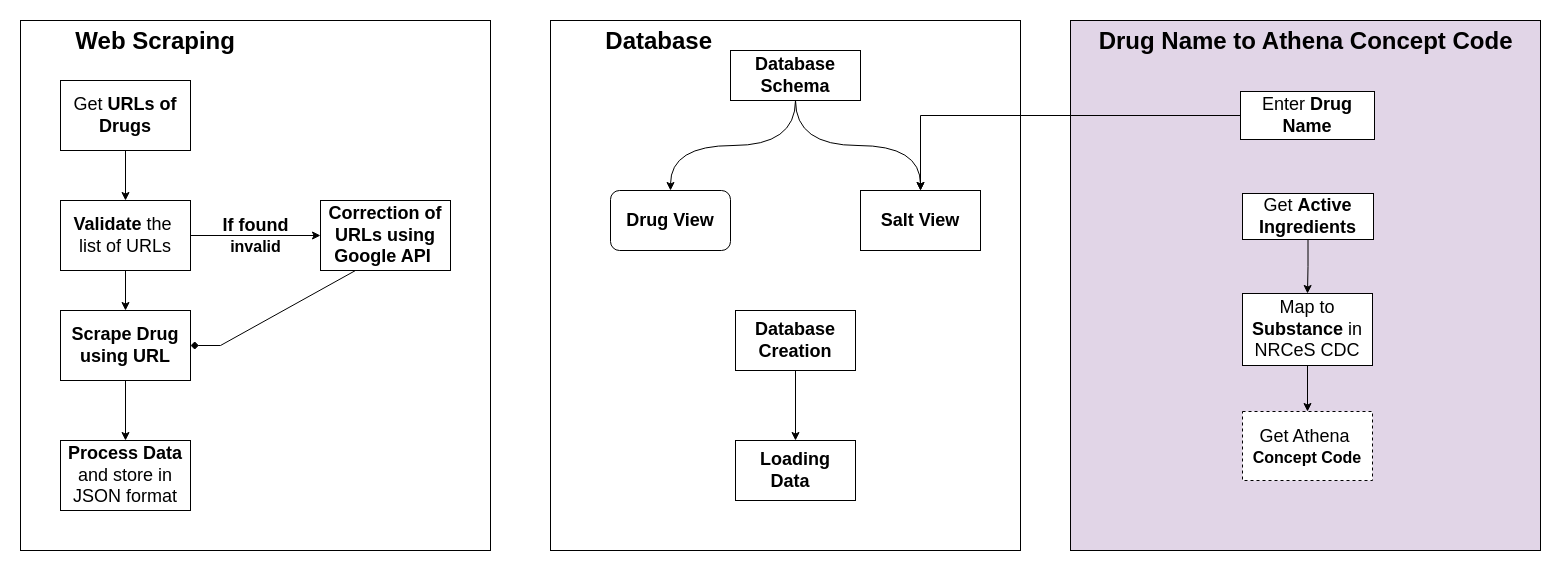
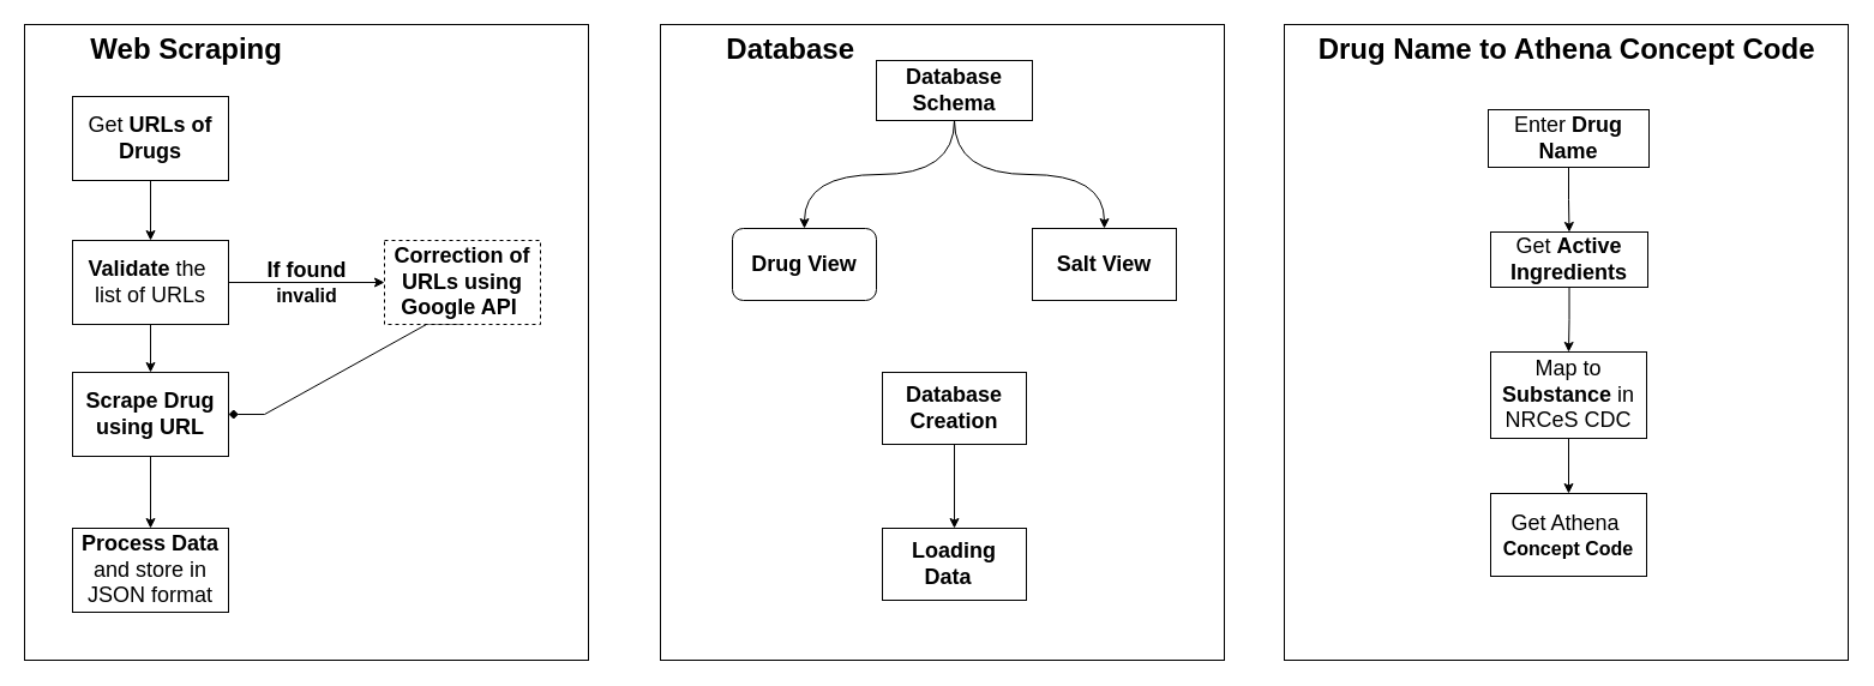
  <mxCell id="0" />
  <mxCell id="1" parent="0" />
  <mxCell id="2" value="&lt;font style=&quot;font-size: 24px;&quot;&gt;&lt;b style=&quot;&quot;&gt;&lt;span style=&quot;white-space: pre;&quot;&gt;&#09;&lt;/span&gt;Web Scraping&lt;/b&gt;&lt;/font&gt;" style="html=1;whiteSpace=wrap;align=left;verticalAlign=top;" parent="1" vertex="1"><mxGeometry x="20" y="20" width="470" height="530" as="geometry" /></mxCell>
  <mxCell id="3" style="edgeStyle=orthogonalEdgeStyle;rounded=0;orthogonalLoop=1;jettySize=auto;html=1;entryX=0.5;entryY=0;entryDx=0;entryDy=0;exitX=0.454;exitY=1;exitDx=0;exitDy=0;exitPerimeter=0;" parent="1" source="4" target="9" edge="1"><mxGeometry relative="1" as="geometry"><mxPoint x="370" y="105" as="targetPoint" /><Array as="points"><mxPoint x="125" y="140" /></Array></mxGeometry></mxCell>
  <mxCell id="4" value="&lt;font style=&quot;font-size: 18px;&quot;&gt;Get &lt;b&gt;URLs of Drugs&lt;/b&gt;&lt;/font&gt;" style="html=1;whiteSpace=wrap;" parent="1" vertex="1"><mxGeometry x="60" y="80" width="130" height="70" as="geometry" /></mxCell>
  <mxCell id="5" style="edgeStyle=orthogonalEdgeStyle;rounded=0;orthogonalLoop=1;jettySize=auto;html=1;exitX=0.5;exitY=1;exitDx=0;exitDy=0;entryX=0.5;entryY=0;entryDx=0;entryDy=0;" parent="1" source="6" target="10" edge="1"><mxGeometry relative="1" as="geometry" /></mxCell>
  <mxCell id="6" value="&lt;b&gt;&lt;font style=&quot;font-size: 18px;&quot;&gt;Scrape Drug using URL&lt;/font&gt;&lt;/b&gt;" style="html=1;whiteSpace=wrap;" parent="1" vertex="1"><mxGeometry x="60" y="310" width="130" height="70" as="geometry" /></mxCell>
  <mxCell id="7" style="edgeStyle=orthogonalEdgeStyle;rounded=0;orthogonalLoop=1;jettySize=auto;html=1;exitX=0.5;exitY=1;exitDx=0;exitDy=0;" parent="1" source="9" target="6" edge="1"><mxGeometry relative="1" as="geometry" /></mxCell>
  <mxCell id="8" style="edgeStyle=orthogonalEdgeStyle;rounded=0;orthogonalLoop=1;jettySize=auto;html=1;entryX=0;entryY=0.5;entryDx=0;entryDy=0;exitX=1;exitY=0.5;exitDx=0;exitDy=0;" parent="1" source="9" target="12" edge="1"><mxGeometry relative="1" as="geometry" /></mxCell>
  <mxCell id="9" value="&lt;font style=&quot;font-size: 18px;&quot;&gt;&lt;b style=&quot;&quot;&gt;Validate&lt;/b&gt; the&amp;nbsp;&lt;/font&gt;&lt;div&gt;&lt;font style=&quot;font-size: 18px;&quot;&gt;list of URLs&lt;/font&gt;&lt;/div&gt;" style="html=1;whiteSpace=wrap;" parent="1" vertex="1"><mxGeometry x="60" y="200" width="130" height="70" as="geometry" /></mxCell>
  <mxCell id="10" value="&lt;font style=&quot;font-size: 18px;&quot;&gt;&lt;b&gt;Process Data &lt;/b&gt;and store in JSON format&lt;/font&gt;" style="html=1;whiteSpace=wrap;" parent="1" vertex="1"><mxGeometry x="60" y="440" width="130" height="70" as="geometry" /></mxCell>
  <mxCell id="11" style="edgeStyle=entityRelationEdgeStyle;rounded=0;orthogonalLoop=1;jettySize=auto;html=1;exitX=0.5;exitY=1;exitDx=0;exitDy=0;endArrow=diamond;" edge="1" parent="1" source="12" target="6"><mxGeometry relative="1" as="geometry"><mxPoint x="385" y="280" as="sourcePoint" /><mxPoint x="190" y="355" as="targetPoint" /><Array as="points"><mxPoint x="370" y="300" /><mxPoint x="420" y="320" /><mxPoint x="180" y="353" /><mxPoint x="310" y="310" /><mxPoint x="330" y="310" /></Array></mxGeometry></mxCell>
- <mxCell id="12" value="&lt;b&gt;&lt;font style=&quot;font-size: 18px;&quot;&gt;Correction of URLs using Google API&amp;nbsp;&lt;/font&gt;&lt;/b&gt;" style="html=1;whiteSpace=wrap;" parent="1" vertex="1"><mxGeometry x="320" y="200" width="130" height="70" as="geometry" /></mxCell>
+ <mxCell id="12" value="&lt;b&gt;&lt;font style=&quot;font-size: 18px;&quot;&gt;Correction of URLs using Google API&amp;nbsp;&lt;/font&gt;&lt;/b&gt;" style="html=1;whiteSpace=wrap;dashed=1;" parent="1" vertex="1"><mxGeometry x="320" y="200" width="130" height="70" as="geometry" /></mxCell>
  <mxCell id="13" value="&lt;font style=&quot;font-size: 24px;&quot;&gt;&lt;b style=&quot;&quot;&gt;&lt;span style=&quot;white-space: pre;&quot;&gt;&#09;&lt;/span&gt;Database&lt;/b&gt;&lt;/font&gt;" style="html=1;whiteSpace=wrap;align=left;verticalAlign=top;" parent="1" vertex="1"><mxGeometry x="550" y="20" width="470" height="530" as="geometry" /></mxCell>
- <mxCell id="14" value="&lt;b&gt;&lt;font style=&quot;font-size: 24px;&quot;&gt;&amp;nbsp; &amp;nbsp; Drug Name to Athena Concept Code&lt;/font&gt;&lt;/b&gt;" style="html=1;whiteSpace=wrap;align=left;verticalAlign=top;fillColor=#e1d5e7;" parent="1" vertex="1"><mxGeometry x="1070" y="20" width="470" height="530" as="geometry" /></mxCell>
+ <mxCell id="14" value="&lt;b&gt;&lt;font style=&quot;font-size: 24px;&quot;&gt;&amp;nbsp; &amp;nbsp; Drug Name to Athena Concept Code&lt;/font&gt;&lt;/b&gt;" style="html=1;whiteSpace=wrap;align=left;verticalAlign=top;" parent="1" vertex="1"><mxGeometry x="1070" y="20" width="470" height="530" as="geometry" /></mxCell>
  <mxCell id="15" value="" style="edgeStyle=orthogonalEdgeStyle;rounded=0;orthogonalLoop=1;jettySize=auto;html=1;curved=1;" parent="1" source="17" target="18" edge="1"><mxGeometry relative="1" as="geometry" /></mxCell>
  <mxCell id="16" style="edgeStyle=orthogonalEdgeStyle;rounded=0;orthogonalLoop=1;jettySize=auto;html=1;entryX=0.5;entryY=0;entryDx=0;entryDy=0;curved=1;" parent="1" source="17" target="19" edge="1"><mxGeometry relative="1" as="geometry" /></mxCell>
  <mxCell id="17" value="&lt;b&gt;&lt;font style=&quot;font-size: 18px;&quot;&gt;Database Schema&lt;/font&gt;&lt;/b&gt;" style="html=1;whiteSpace=wrap;" parent="1" vertex="1"><mxGeometry x="730" y="50" width="130" height="50" as="geometry" /></mxCell>
  <mxCell id="18" value="&lt;b&gt;&lt;font style=&quot;font-size: 18px;&quot;&gt;Drug View&lt;/font&gt;&lt;/b&gt;" style="whiteSpace=wrap;html=1;rounded=1;" parent="1" vertex="1"><mxGeometry x="610" y="190" width="120" height="60" as="geometry" /></mxCell>
  <mxCell id="19" value="&lt;b&gt;&lt;font style=&quot;font-size: 18px;&quot;&gt;Salt View&lt;/font&gt;&lt;/b&gt;" style="whiteSpace=wrap;html=1;" parent="1" vertex="1"><mxGeometry x="860" y="190" width="120" height="60" as="geometry" /></mxCell>
  <mxCell id="20" value="" style="edgeStyle=orthogonalEdgeStyle;rounded=0;orthogonalLoop=1;jettySize=auto;html=1;" parent="1" source="21" target="22" edge="1"><mxGeometry relative="1" as="geometry" /></mxCell>
  <mxCell id="21" value="&lt;b&gt;&lt;font style=&quot;font-size: 18px;&quot;&gt;Database Creation&lt;/font&gt;&lt;/b&gt;" style="whiteSpace=wrap;html=1;" parent="1" vertex="1"><mxGeometry x="735" y="310" width="120" height="60" as="geometry" /></mxCell>
  <mxCell id="22" value="&lt;div&gt;&lt;font style=&quot;font-size: 18px;&quot;&gt;&lt;span style=&quot;background-color: initial;&quot;&gt;&lt;b&gt;Loading Data&lt;/b&gt;&amp;nbsp;&amp;nbsp;&lt;/span&gt;&lt;/font&gt;&lt;/div&gt;" style="whiteSpace=wrap;html=1;" parent="1" vertex="1"><mxGeometry x="735" y="440" width="120" height="60" as="geometry" /></mxCell>
- <mxCell id="23" value="" style="edgeStyle=orthogonalEdgeStyle;rounded=0;orthogonalLoop=1;jettySize=auto;html=1;" parent="1" source="24" target="19" edge="1"><mxGeometry relative="1" as="geometry"><mxPoint x="1305" y="180" as="targetPoint" /></mxGeometry></mxCell>
+ <mxCell id="23" value="" style="edgeStyle=orthogonalEdgeStyle;rounded=0;orthogonalLoop=1;jettySize=auto;html=1;" parent="1" source="24" target="26" edge="1"><mxGeometry relative="1" as="geometry"><mxPoint x="1305" y="180" as="targetPoint" /></mxGeometry></mxCell>
  <mxCell id="24" value="&lt;font style=&quot;font-size: 18px;&quot;&gt;Enter&lt;b&gt; Drug Name&lt;/b&gt;&lt;/font&gt;" style="html=1;whiteSpace=wrap;" parent="1" vertex="1"><mxGeometry x="1240" y="91" width="134" height="48" as="geometry" /></mxCell>
  <mxCell id="25" style="edgeStyle=orthogonalEdgeStyle;rounded=0;orthogonalLoop=1;jettySize=auto;html=1;" parent="1" source="26" target="28" edge="1"><mxGeometry relative="1" as="geometry" /></mxCell>
  <mxCell id="26" value="&lt;font style=&quot;font-size: 18px;&quot;&gt;Get &lt;b&gt;Active Ingredients&lt;/b&gt;&lt;/font&gt;" style="html=1;whiteSpace=wrap;" parent="1" vertex="1"><mxGeometry x="1242" y="193" width="131" height="46" as="geometry" /></mxCell>
  <mxCell id="27" style="edgeStyle=orthogonalEdgeStyle;rounded=0;orthogonalLoop=1;jettySize=auto;html=1;entryX=0.5;entryY=0;entryDx=0;entryDy=0;" parent="1" source="28" target="30" edge="1"><mxGeometry relative="1" as="geometry" /></mxCell>
  <mxCell id="28" value="&lt;font style=&quot;font-size: 18px;&quot;&gt;Map to &lt;b&gt;Substance&lt;/b&gt; in NRCeS CDC&lt;/font&gt;" style="html=1;whiteSpace=wrap;" parent="1" vertex="1"><mxGeometry x="1242" y="293" width="130" height="72" as="geometry" /></mxCell>
  <mxCell id="29" value="&lt;b&gt;&lt;font style=&quot;font-size: 18px;&quot;&gt;If found&lt;/font&gt;&lt;/b&gt;&lt;div&gt;&lt;b&gt;&lt;font size=&quot;3&quot;&gt;invalid&lt;/font&gt;&lt;/b&gt;&lt;/div&gt;" style="text;html=1;align=center;verticalAlign=middle;whiteSpace=wrap;rounded=0;" parent="1" vertex="1"><mxGeometry x="217.5" y="220" width="75" height="30" as="geometry" /></mxCell>
- <mxCell id="30" value="&lt;font style=&quot;font-size: 18px;&quot;&gt;Get Athena&amp;nbsp;&lt;/font&gt;&lt;div&gt;&lt;b&gt;&lt;font size=&quot;3&quot;&gt;Concept Code&lt;/font&gt;&lt;/b&gt;&lt;/div&gt;" style="html=1;whiteSpace=wrap;dashed=1;" parent="1" vertex="1"><mxGeometry x="1242" y="411" width="130" height="69" as="geometry" /></mxCell>
+ <mxCell id="30" value="&lt;font style=&quot;font-size: 18px;&quot;&gt;Get Athena&amp;nbsp;&lt;/font&gt;&lt;div&gt;&lt;b&gt;&lt;font size=&quot;3&quot;&gt;Concept Code&lt;/font&gt;&lt;/b&gt;&lt;/div&gt;" style="html=1;whiteSpace=wrap;" parent="1" vertex="1"><mxGeometry x="1242" y="411" width="130" height="69" as="geometry" /></mxCell>
